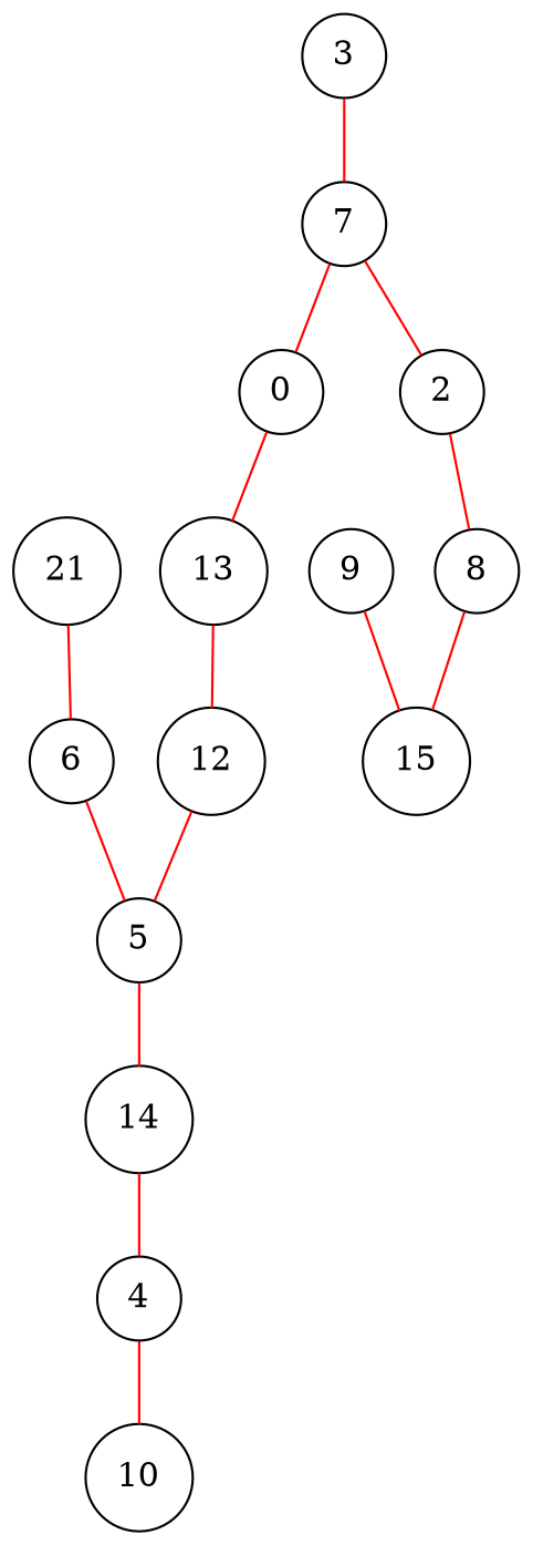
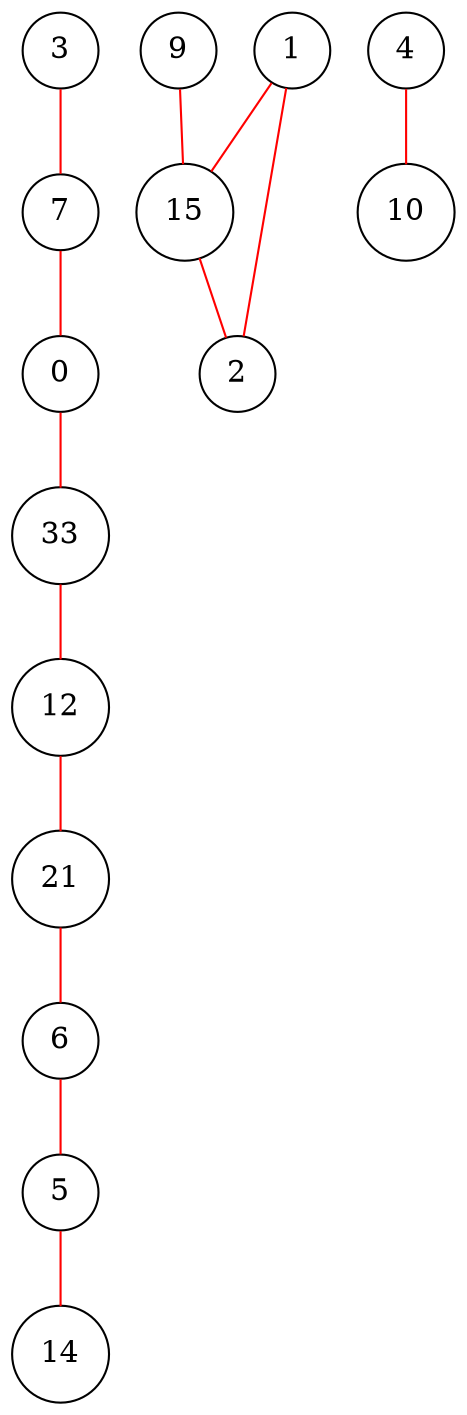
  graph {
    node [fillcolor=white shape=circle]
    edge [color=red]
    0
-   13
+   13 [label=33]
    12
-   1 [label=8]
+   1
    15
    3
    7
    2
    4
    10
    5
    14
    6
    9
    n15 [label=21]
    0 -- 13
    13 -- 12
-   12 -- 5
+   12 -- n15
    1 -- 15
-   7 -- 2
+   15 -- 2
    3 -- 7
    7 -- 0
    2 -- 1
    4 -- 10
    5 -- 14
-   14 -- 4
    6 -- 5
    9 -- 15
    n15 -- 6
  }
